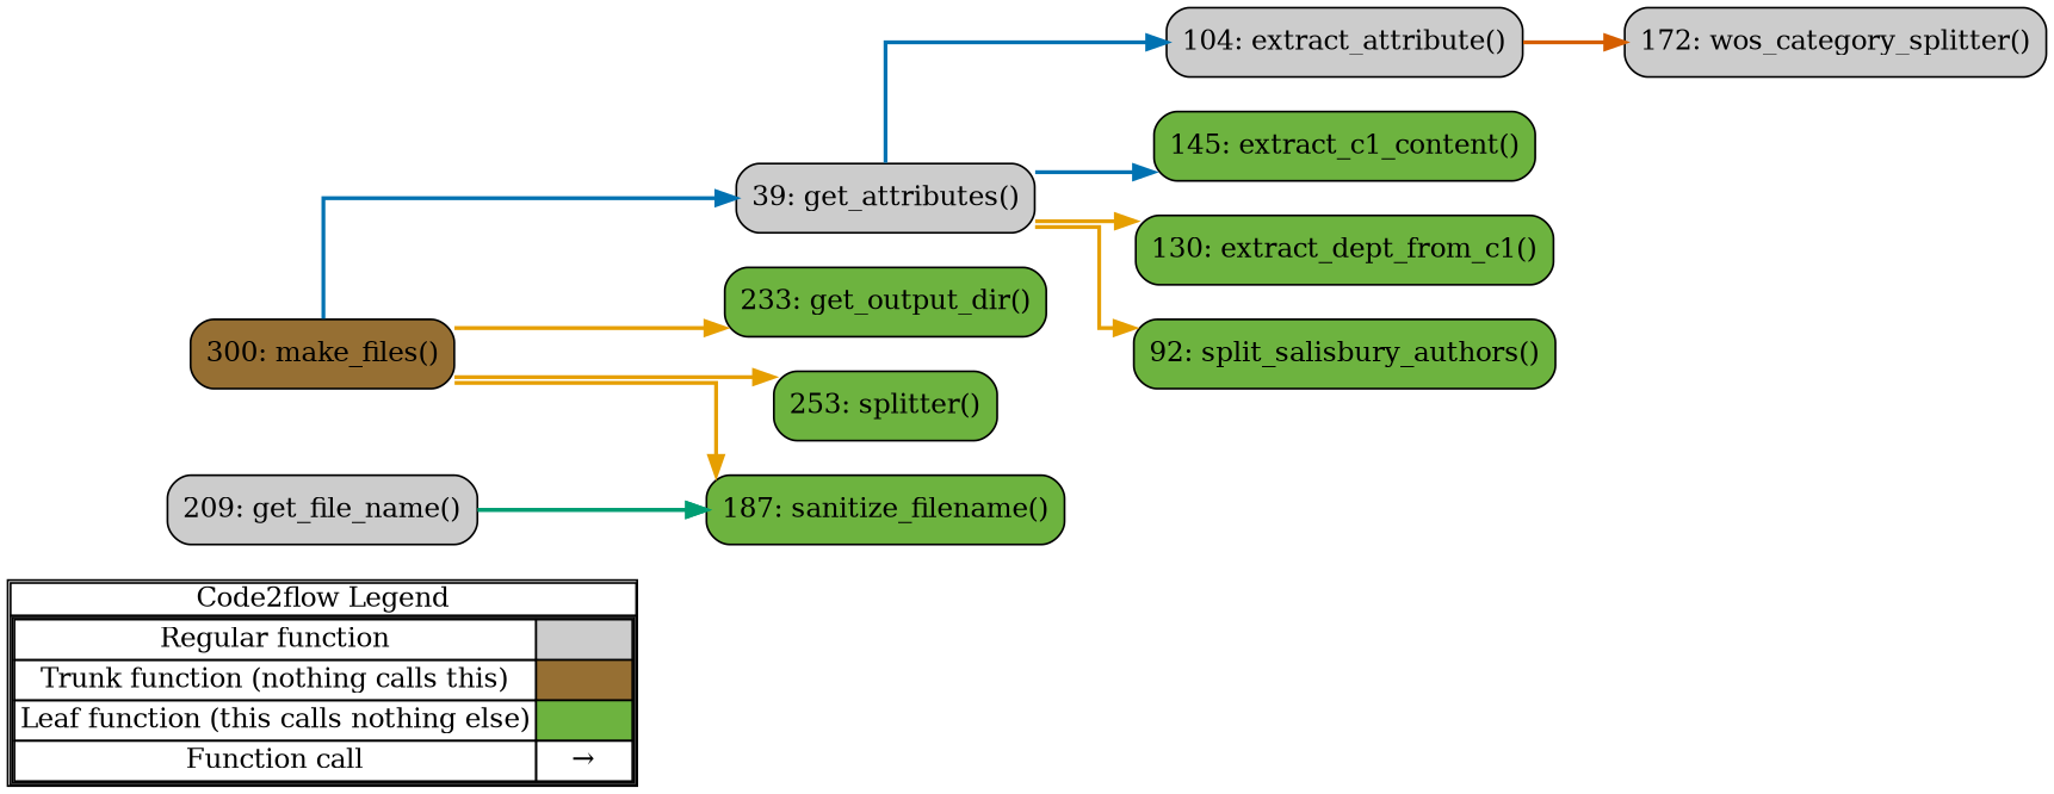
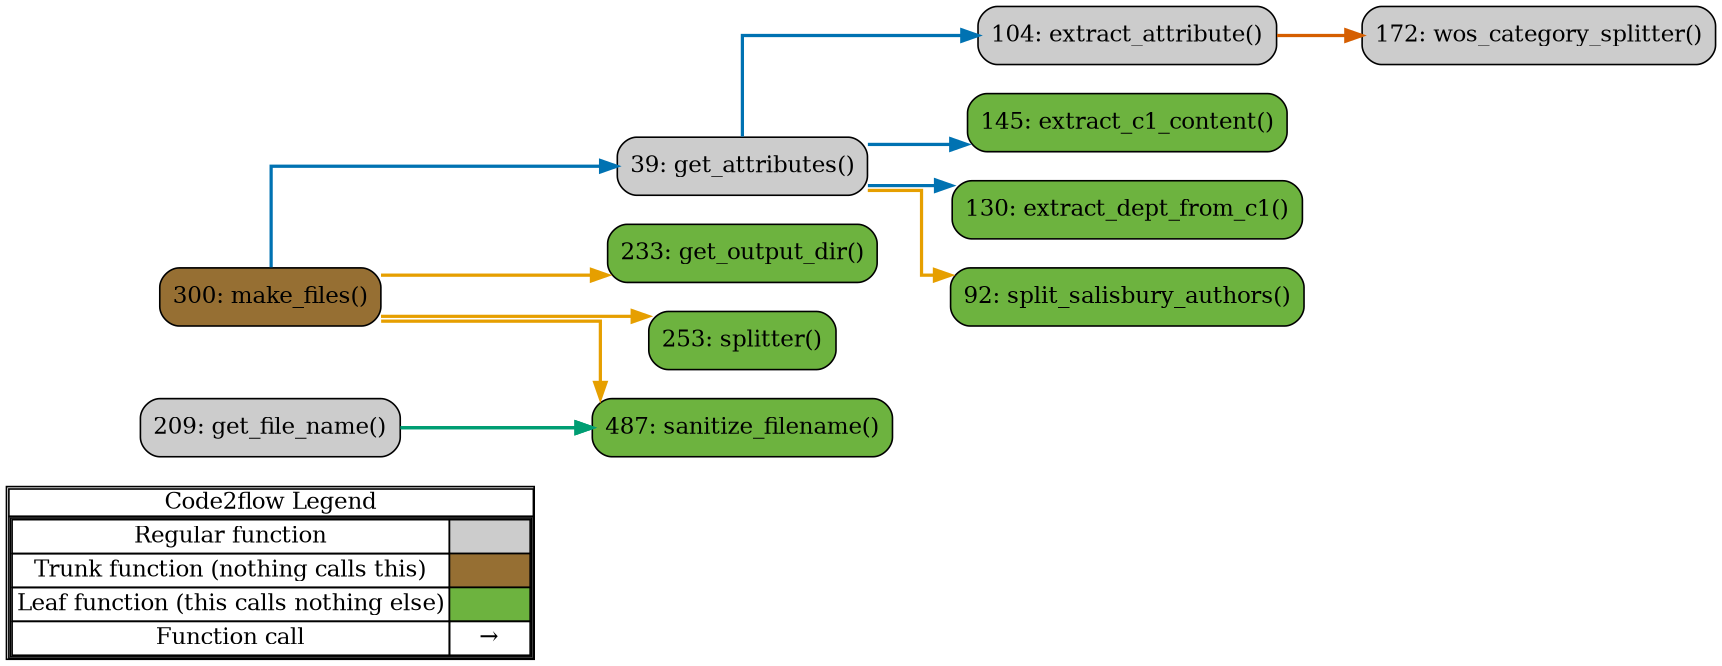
  digraph {
    concentrate=true
    rankdir=LR
    splines=ortho
    node [shape=rect fillcolor="#6db33f" style="rounded,filled"]
    edge [color="#0072B2" penwidth=2]
    n1 [label=<         <table cellspacing="0" cellpadding="0" border="1"><tr><td>Code2flow Legend</td></tr><tr><td>         <table cellspacing="0">         <tr><td>Regular function</td><td width="50px" bgcolor='#cccccc'></td></tr>         <tr><td>Trunk function (nothing calls this)</td><td bgcolor='#966F33'></td></tr>         <tr><td>Leaf function (this calls nothing else)</td><td bgcolor='#6db33f'></td></tr>         <tr><td>Function call</td><td><font color='black'>&#8594;</font></td></tr>         </table></td></tr></table>         > margin=0 shape=none fillcolor="" style=""]
    n2 [fillcolor="#cccccc" label="104: extract_attribute()"]
    n3 [label="145: extract_c1_content()"]
    n4 [label="130: extract_dept_from_c1()"]
    n5 [fillcolor="#cccccc" label="39: get_attributes()"]
    n6 [fillcolor="#cccccc" label="209: get_file_name()"]
    n7 [label="233: get_output_dir()"]
    n8 [fillcolor="#966F33" label="300: make_files()"]
-   n9 [label="187: sanitize_filename()"]
+   n9 [label="487: sanitize_filename()"]
    n10 [label="92: split_salisbury_authors()"]
    n11 [label="253: splitter()"]
    n12 [fillcolor="#cccccc" label="172: wos_category_splitter()"]
    subgraph sub_1 {
      label=legend
      rank=min
      n1
    }
    subgraph sub_2 {
      label="File: utilities"
      style=dotted
      subgraph sub_3 {
        label="Class: Utilities"
        style=dotted
        n2
        n3
        n4
        n5
        n6
        n7
        n8
        n9
        n10
        n11
        n12
      }
    }
    n2 -> n12 [color="#D55E00"]
    n5 -> n2
    n5 -> n3
-   n5 -> n4 [color="#E69F00"]
+   n5 -> n4
    n5 -> n10 [color="#E69F00"]
    n6 -> n9 [color="#009E73"]
    n6 -> n9 [color="#009E73"]
    n8 -> n5
    n8 -> n7 [color="#E69F00"]
    n8 -> n9 [color="#E69F00"]
    n8 -> n11 [color="#E69F00"]
  }
